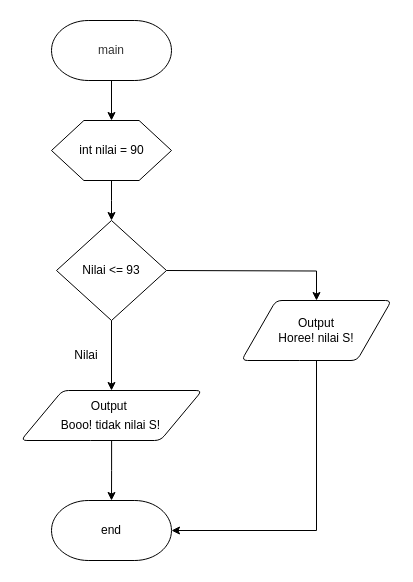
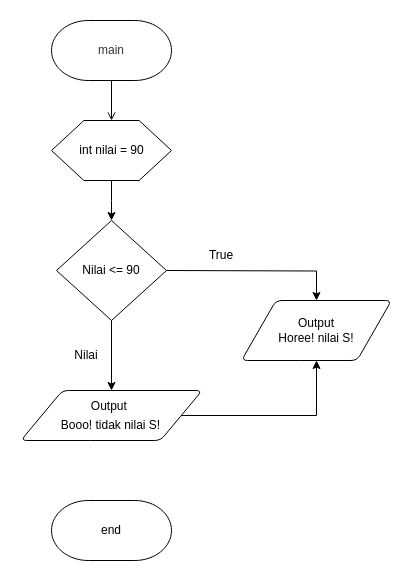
  <mxCell id="0" />
  <mxCell id="1" parent="0" />
- <mxCell id="2" style="edgeStyle=orthogonalEdgeStyle;rounded=0;orthogonalLoop=1;jettySize=auto;html=1;entryX=0.5;entryY=0;entryDx=0;entryDy=0;fontFamily=Helvetica;strokeWidth=1;fillColor=#f5f5f5;strokeColor=#000000;shadow=0;" parent="1" source="3" target="5" edge="1"><mxGeometry relative="1" as="geometry" /></mxCell>
+ <mxCell id="2" style="edgeStyle=orthogonalEdgeStyle;rounded=0;orthogonalLoop=1;jettySize=auto;html=1;entryX=0.5;entryY=0;entryDx=0;entryDy=0;fontFamily=Helvetica;strokeWidth=1;fillColor=#f5f5f5;strokeColor=#000000;shadow=0;endArrow=open;" parent="1" source="3" target="5" edge="1"><mxGeometry relative="1" as="geometry" /></mxCell>
  <mxCell id="3" value="main" style="strokeWidth=1;html=1;shape=mxgraph.flowchart.terminator;whiteSpace=wrap;fontFamily=Helvetica;fillColor=#ffffff;fontColor=#333333;strokeColor=#000000;" parent="1" vertex="1"><mxGeometry x="51" y="20" width="120" height="60" as="geometry" /></mxCell>
  <mxCell id="4" style="edgeStyle=orthogonalEdgeStyle;rounded=0;orthogonalLoop=1;jettySize=auto;html=1;entryX=0.5;entryY=0;entryDx=0;entryDy=0;strokeWidth=1;fontFamily=Helvetica;fillColor=#f5f5f5;strokeColor=#000000;shadow=0;" parent="1" source="5" edge="1"><mxGeometry relative="1" as="geometry"><mxPoint x="111" y="220" as="targetPoint" /></mxGeometry></mxCell>
  <mxCell id="5" value="int nilai = 90" style="verticalLabelPosition=middle;verticalAlign=middle;html=1;shape=hexagon;perimeter=hexagonPerimeter2;arcSize=6;size=0.27;fontFamily=Helvetica;labelPosition=center;align=center;strokeWidth=1;" parent="1" vertex="1"><mxGeometry x="51" y="120" width="120" height="60" as="geometry" /></mxCell>
  <mxCell id="6" value="Output &lt;br&gt;Horee! nilai S!" style="shape=parallelogram;html=1;strokeWidth=1;perimeter=parallelogramPerimeter;whiteSpace=wrap;rounded=1;arcSize=12;size=0.23;fontFamily=Helvetica;" parent="1" vertex="1"><mxGeometry x="241" y="300" width="150" height="60" as="geometry" /></mxCell>
  <mxCell id="7" value="end" style="strokeWidth=1;html=1;shape=mxgraph.flowchart.terminator;whiteSpace=wrap;fontFamily=Helvetica;" parent="1" vertex="1"><mxGeometry x="51" y="500" width="120" height="60" as="geometry" /></mxCell>
- <mxCell id="8" value="Nilai &amp;lt;= 93" style="strokeWidth=1;html=1;shape=mxgraph.flowchart.decision;whiteSpace=wrap;strokeColor=default;" parent="1" vertex="1"><mxGeometry x="56" y="220" width="110" height="100" as="geometry" /></mxCell>
+ <mxCell id="8" value="Nilai &amp;lt;= 90" style="strokeWidth=1;html=1;shape=mxgraph.flowchart.decision;whiteSpace=wrap;strokeColor=default;" parent="1" vertex="1"><mxGeometry x="56" y="220" width="110" height="100" as="geometry" /></mxCell>
  <mxCell id="9" style="edgeStyle=orthogonalEdgeStyle;rounded=0;orthogonalLoop=1;jettySize=auto;html=1;strokeWidth=1;fontFamily=Helvetica;fillColor=#f5f5f5;strokeColor=#000000;shadow=0;" parent="1" target="6" edge="1"><mxGeometry relative="1" as="geometry"><mxPoint x="166" y="270" as="sourcePoint" /><mxPoint x="291" y="300" as="targetPoint" /></mxGeometry></mxCell>
+ <mxCell id="10" value="True&lt;br&gt;" style="text;html=1;strokeColor=none;fillColor=none;align=center;verticalAlign=middle;whiteSpace=wrap;rounded=0;" parent="1" vertex="1"><mxGeometry x="191" y="240" width="60" height="30" as="geometry" /></mxCell>
  <mxCell id="11" value="Nilai" style="text;html=1;strokeColor=none;fillColor=none;align=center;verticalAlign=middle;whiteSpace=wrap;rounded=0;" parent="1" vertex="1"><mxGeometry x="56" y="340" width="60" height="30" as="geometry" /></mxCell>
- <mxCell id="12" style="edgeStyle=orthogonalEdgeStyle;rounded=0;orthogonalLoop=1;jettySize=auto;html=1;strokeWidth=1;fontFamily=Helvetica;fillColor=#f5f5f5;strokeColor=#000000;shadow=0;exitX=0.5;exitY=1;exitDx=0;exitDy=0;entryX=1;entryY=0.5;entryDx=0;entryDy=0;entryPerimeter=0;" parent="1" source="6" target="7" edge="1"><mxGeometry relative="1" as="geometry"><mxPoint x="191" y="380" as="sourcePoint" /><mxPoint x="331" y="410" as="targetPoint" /></mxGeometry></mxCell>
  <mxCell id="13" style="edgeStyle=orthogonalEdgeStyle;rounded=0;orthogonalLoop=1;jettySize=auto;html=1;entryX=0.5;entryY=0;entryDx=0;entryDy=0;strokeWidth=1;fontFamily=Helvetica;fillColor=#f5f5f5;strokeColor=#000000;shadow=0;" parent="1" source="8" target="14" edge="1"><mxGeometry relative="1" as="geometry"><mxPoint x="110" y="319" as="sourcePoint" /><mxPoint x="110" y="359" as="targetPoint" /></mxGeometry></mxCell>
  <mxCell id="14" value="&lt;div style=&quot;line-height: 19px;&quot;&gt;&lt;font style=&quot;font-size: 12px;&quot;&gt;Output&amp;nbsp;&lt;/font&gt;&lt;/div&gt;&lt;div style=&quot;line-height: 19px;&quot;&gt;&lt;font style=&quot;font-size: 12px;&quot;&gt;Booo! tidak nilai S!&lt;/font&gt;&lt;/div&gt;" style="shape=parallelogram;html=1;strokeWidth=1;perimeter=parallelogramPerimeter;whiteSpace=wrap;rounded=1;arcSize=12;size=0.23;fontFamily=Helvetica;" parent="1" vertex="1"><mxGeometry x="20.38" y="390" width="181.25" height="50" as="geometry" /></mxCell>
- <mxCell id="15" style="edgeStyle=orthogonalEdgeStyle;rounded=0;orthogonalLoop=1;jettySize=auto;html=1;entryX=0.5;entryY=0;entryDx=0;entryDy=0;strokeWidth=1;fontFamily=Helvetica;fillColor=#f5f5f5;strokeColor=#000000;shadow=0;entryPerimeter=0;" parent="1" source="14" target="7" edge="1"><mxGeometry relative="1" as="geometry"><mxPoint x="111" y="445" as="sourcePoint" /><mxPoint x="110.5" y="485" as="targetPoint" /></mxGeometry></mxCell>
+ <mxCell id="15" style="edgeStyle=orthogonalEdgeStyle;rounded=0;orthogonalLoop=1;jettySize=auto;html=1;strokeWidth=1;fontFamily=Helvetica;fillColor=#f5f5f5;strokeColor=#000000;shadow=0;" parent="1" source="14" target="6" edge="1"><mxGeometry relative="1" as="geometry"><mxPoint x="111" y="445" as="sourcePoint" /><mxPoint x="110.5" y="485" as="targetPoint" /></mxGeometry></mxCell>
